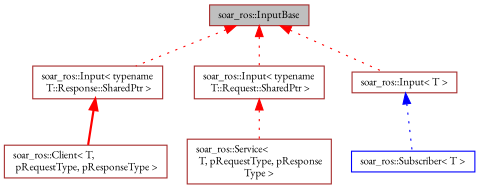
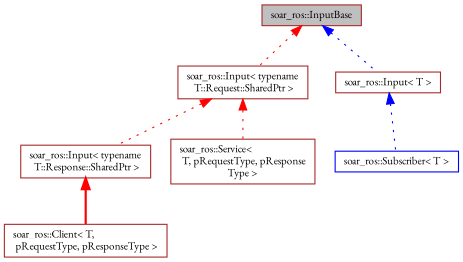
  digraph {
    fontname="EB Garamond"
    rankdir=TB
    node [color=brown fillcolor=white fontname="EB Garamond" fontsize=10 shape=record style=filled]
    edge [color=red dir=back fontname="EB Garamond" fontsize=10 labelfontname=Helvetica labelfontsize=10 style=dotted]
    n1 [fillcolor=grey75 fontcolor=black height=0.2 label="soar_ros::InputBase" width=0.4]
    n2 [height=0.2 label="soar_ros::Input\< typename\l T::Response::SharedPtr \>" width=0.4]
    n3 [height=0.2 label="soar_ros::Input\< typename\l T::Request::SharedPtr \>" width=0.4]
    n4 [height=0.2 label="soar_ros::Input\< T \>" width=0.4]
    n5 [height=0.2 label="soar_ros::Client\< T,\l pRequestType, pResponseType \>" width=0.4]
    n6 [height=0.2 label="soar_ros::Service\<\l T, pRequestType, pResponse\lType \>" width=0.4]
    n7 [color=blue height=0.2 label="soar_ros::Subscriber\< T \>" width=0.4]
-   n1 -> n2
+   n3 -> n2
    n1 -> n3
-   n1 -> n4
+   n1 -> n4 [color=blue]
    n2 -> n5 [style=bold]
    n3 -> n6
    n4 -> n7 [color=blue]
  }
